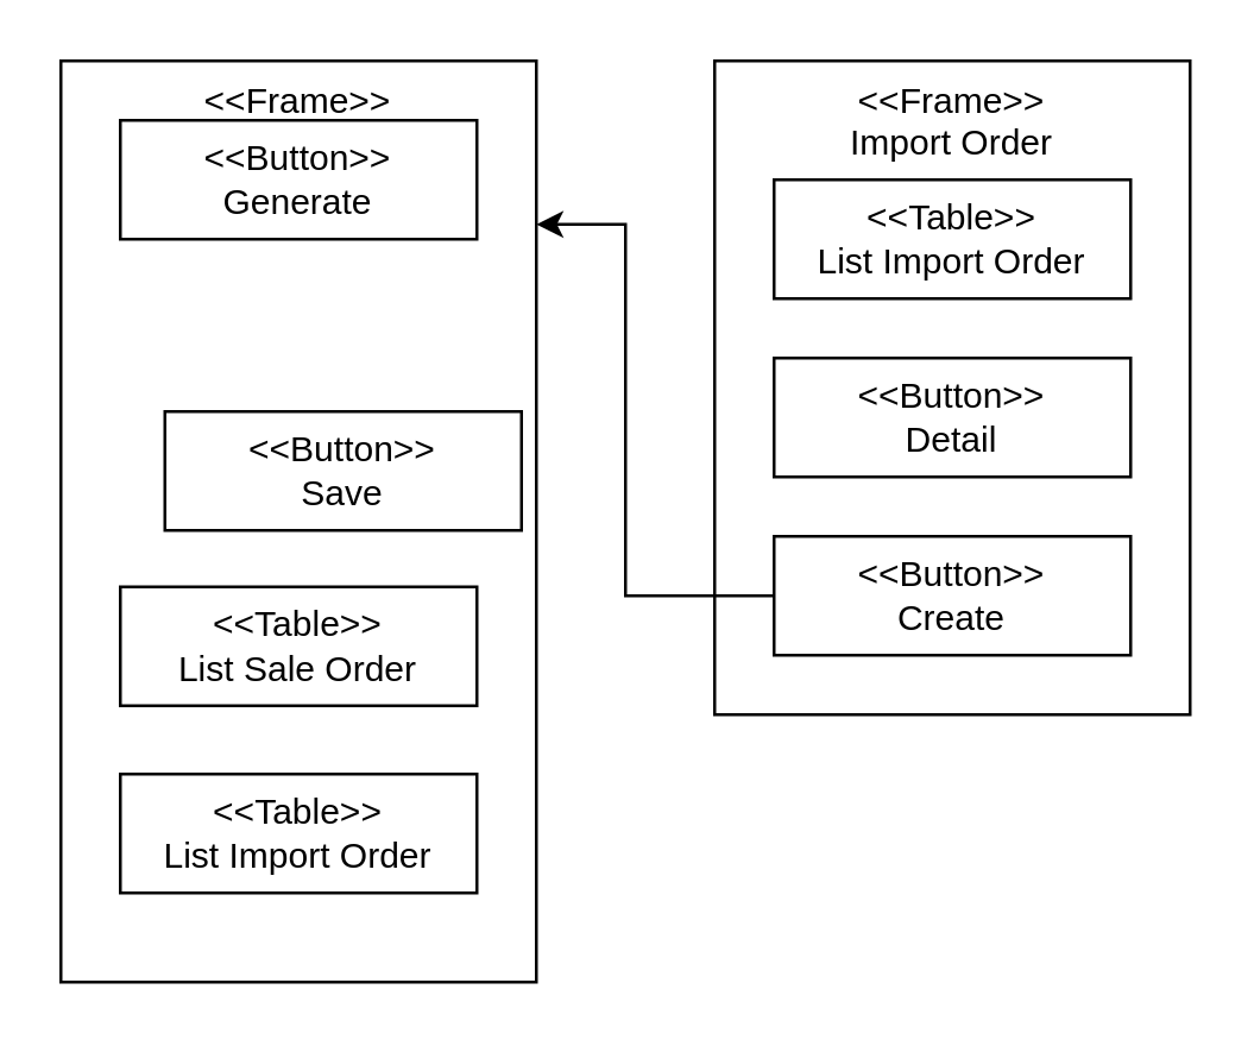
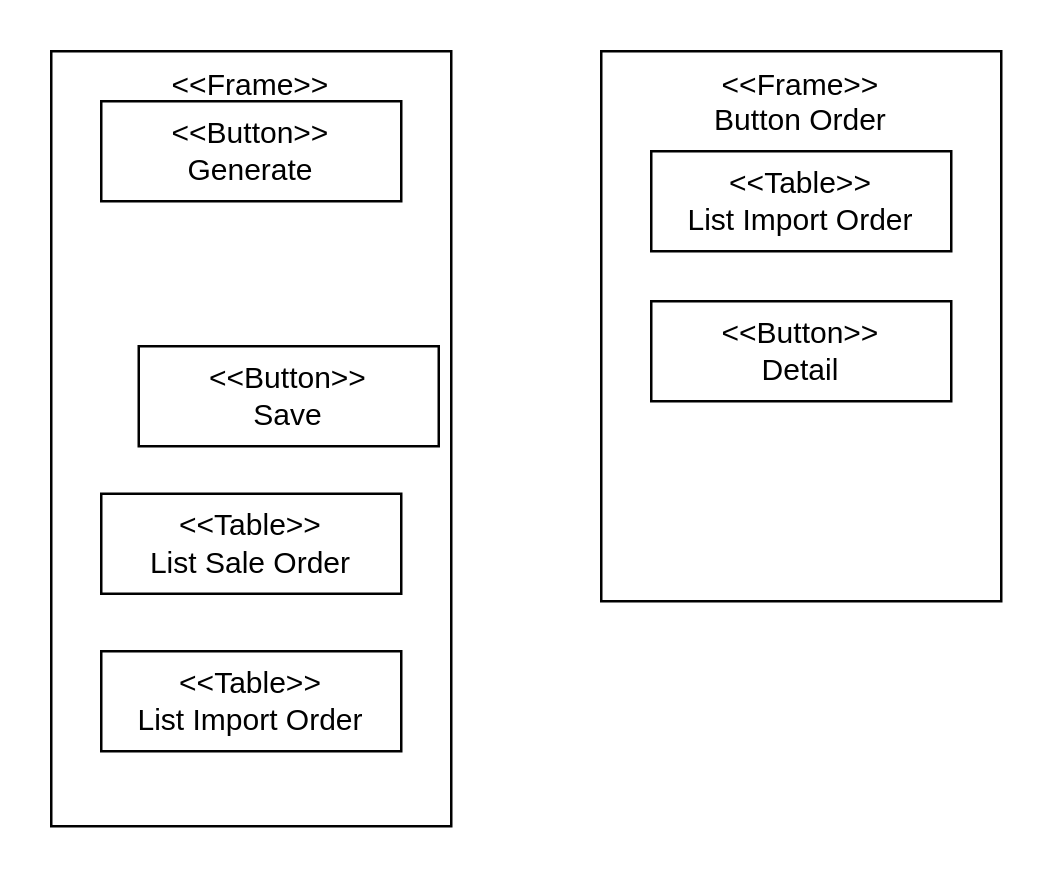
  <mxCell id="0" />
  <mxCell id="1" parent="0" />
- <mxCell id="2" value="&amp;lt;&amp;lt;Frame&amp;gt;&amp;gt;&lt;br&gt;Import Order" style="rounded=0;whiteSpace=wrap;html=1;verticalAlign=top;" parent="1" vertex="1"><mxGeometry x="240" y="20" width="160" height="220" as="geometry" /></mxCell>
+ <mxCell id="2" value="&amp;lt;&amp;lt;Frame&amp;gt;&amp;gt;&lt;br&gt;Button Order" style="rounded=0;whiteSpace=wrap;html=1;verticalAlign=top;" parent="1" vertex="1"><mxGeometry x="240" y="20" width="160" height="220" as="geometry" /></mxCell>
  <mxCell id="3" value="&amp;lt;&amp;lt;Table&amp;gt;&amp;gt;&lt;br&gt;List Import Order" style="rounded=0;whiteSpace=wrap;html=1;" parent="1" vertex="1"><mxGeometry x="260" y="60" width="120" height="40" as="geometry" /></mxCell>
  <mxCell id="4" value="&amp;lt;&amp;lt;Button&amp;gt;&amp;gt;&lt;br&gt;Detail" style="rounded=0;whiteSpace=wrap;html=1;" parent="1" vertex="1"><mxGeometry x="260" y="120" width="120" height="40" as="geometry" /></mxCell>
- <mxCell id="5" style="edgeStyle=orthogonalEdgeStyle;rounded=0;orthogonalLoop=1;jettySize=auto;html=1;" parent="1" source="6" target="7" edge="1"><mxGeometry relative="1" as="geometry"><Array as="points"><mxPoint x="210" y="200" /><mxPoint x="210" y="75" /></Array></mxGeometry></mxCell>
- <mxCell id="6" value="&amp;lt;&amp;lt;Button&amp;gt;&amp;gt;&lt;br&gt;Create" style="rounded=0;whiteSpace=wrap;html=1;" parent="1" vertex="1"><mxGeometry x="260" y="180" width="120" height="40" as="geometry" /></mxCell>
  <mxCell id="7" value="&amp;lt;&amp;lt;Frame&amp;gt;&amp;gt;&lt;br&gt;List Sale Order" style="rounded=0;whiteSpace=wrap;html=1;verticalAlign=top;" parent="1" vertex="1"><mxGeometry x="20" y="20" width="160" height="310" as="geometry" /></mxCell>
  <mxCell id="8" value="&amp;lt;&amp;lt;Button&amp;gt;&amp;gt;&lt;br&gt;Generate" style="rounded=0;whiteSpace=wrap;html=1;" parent="1" vertex="1"><mxGeometry x="40" y="40" width="120" height="40" as="geometry" /></mxCell>
  <mxCell id="9" value="&amp;lt;&amp;lt;Table&amp;gt;&amp;gt;&lt;br&gt;List Sale Order" style="rounded=0;whiteSpace=wrap;html=1;" parent="1" vertex="1"><mxGeometry x="40" y="197" width="120" height="40" as="geometry" /></mxCell>
  <mxCell id="10" value="&amp;lt;&amp;lt;Button&amp;gt;&amp;gt;&lt;br&gt;Save" style="rounded=0;whiteSpace=wrap;html=1;" parent="1" vertex="1"><mxGeometry x="55" y="138" width="120" height="40" as="geometry" /></mxCell>
  <mxCell id="11" value="&amp;lt;&amp;lt;Table&amp;gt;&amp;gt;&lt;br&gt;List Import Order" style="rounded=0;whiteSpace=wrap;html=1;" vertex="1" parent="1"><mxGeometry x="40" y="260" width="120" height="40" as="geometry" /></mxCell>
